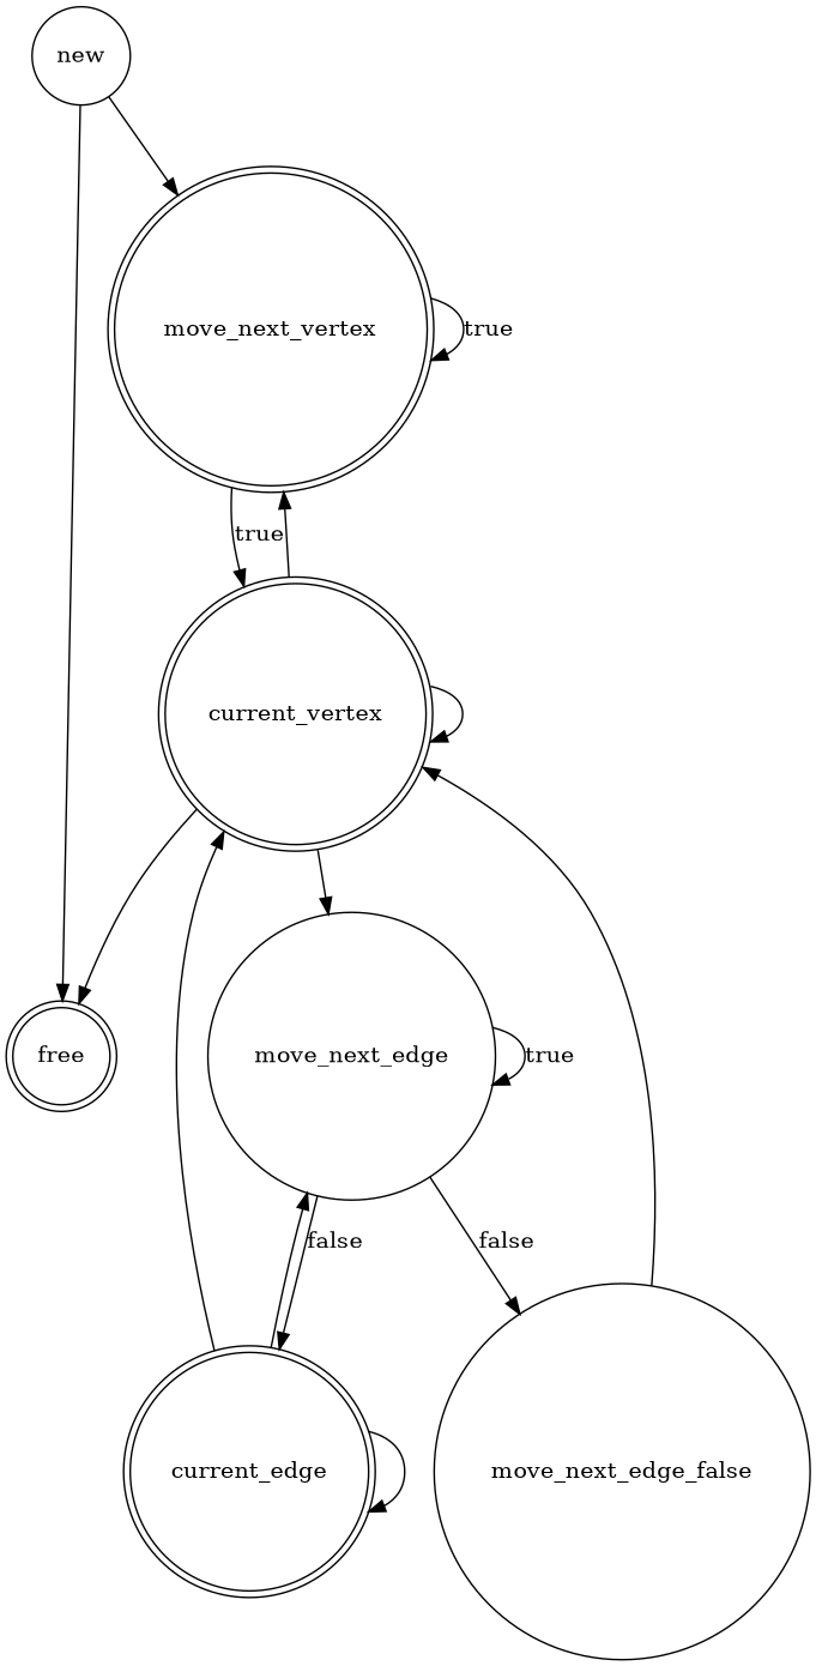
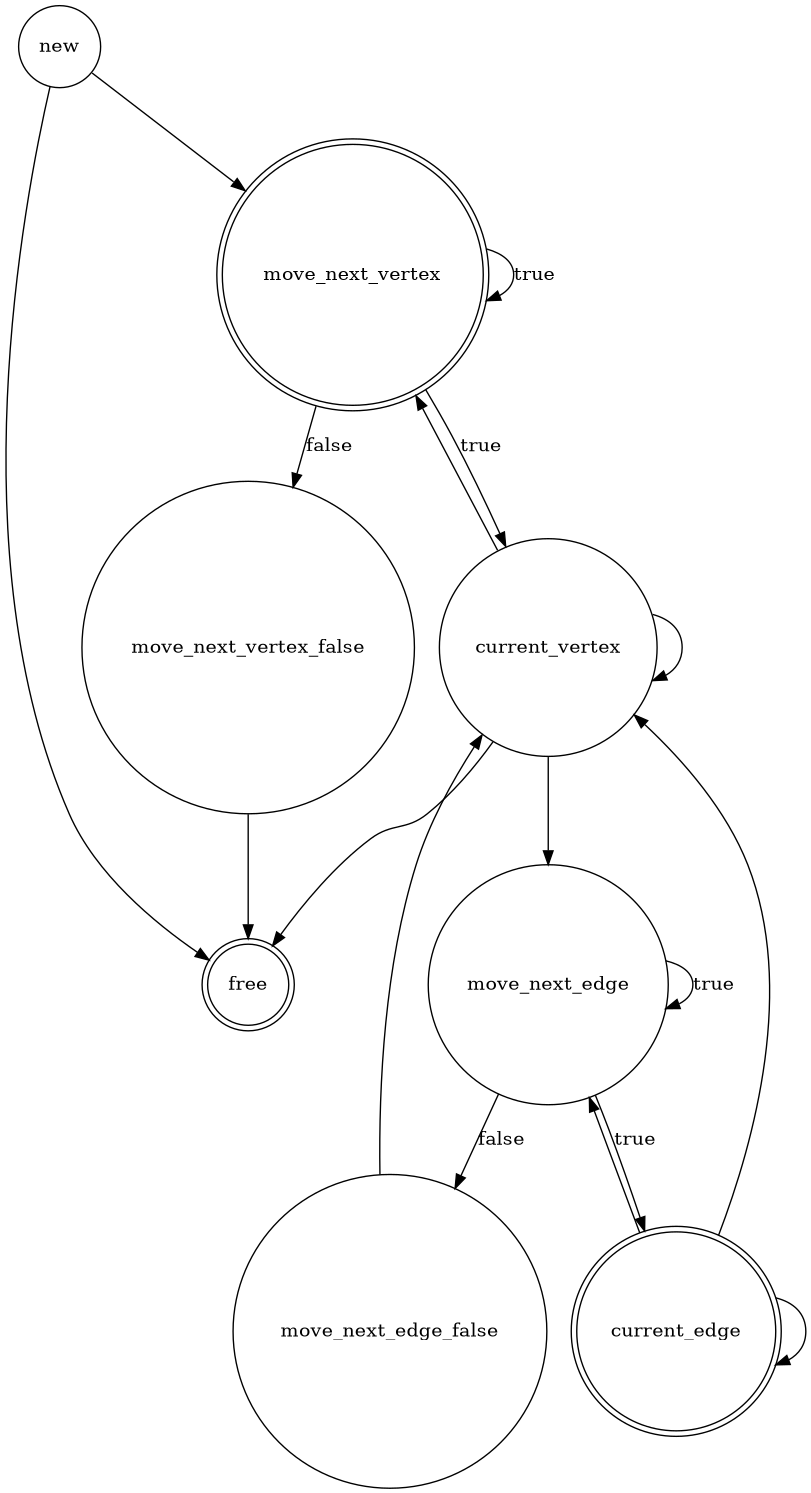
  digraph {
    node [shape=circle]
    free [shape=doublecircle]
    new
    move_next_vertex [shape=doublecircle]
-   current_vertex [shape=doublecircle]
+   current_vertex
+   move_next_vertex_false
    move_next_edge
    current_edge [shape=doublecircle]
    move_next_edge_false
    new -> free
    new -> move_next_vertex
    move_next_vertex -> move_next_vertex [label=true]
    move_next_vertex -> current_vertex [label=true]
+   move_next_vertex -> move_next_vertex_false [label=false]
    current_vertex -> free
    current_vertex -> move_next_vertex
    current_vertex -> current_vertex
    current_vertex -> move_next_edge
+   move_next_vertex_false -> free
    move_next_edge -> move_next_edge [label=true]
-   move_next_edge -> current_edge [label=false]
+   move_next_edge -> current_edge [label=true]
    move_next_edge -> move_next_edge_false [label=false]
    current_edge -> current_vertex
    current_edge -> move_next_edge
    current_edge -> current_edge
    move_next_edge_false -> current_vertex
  }
